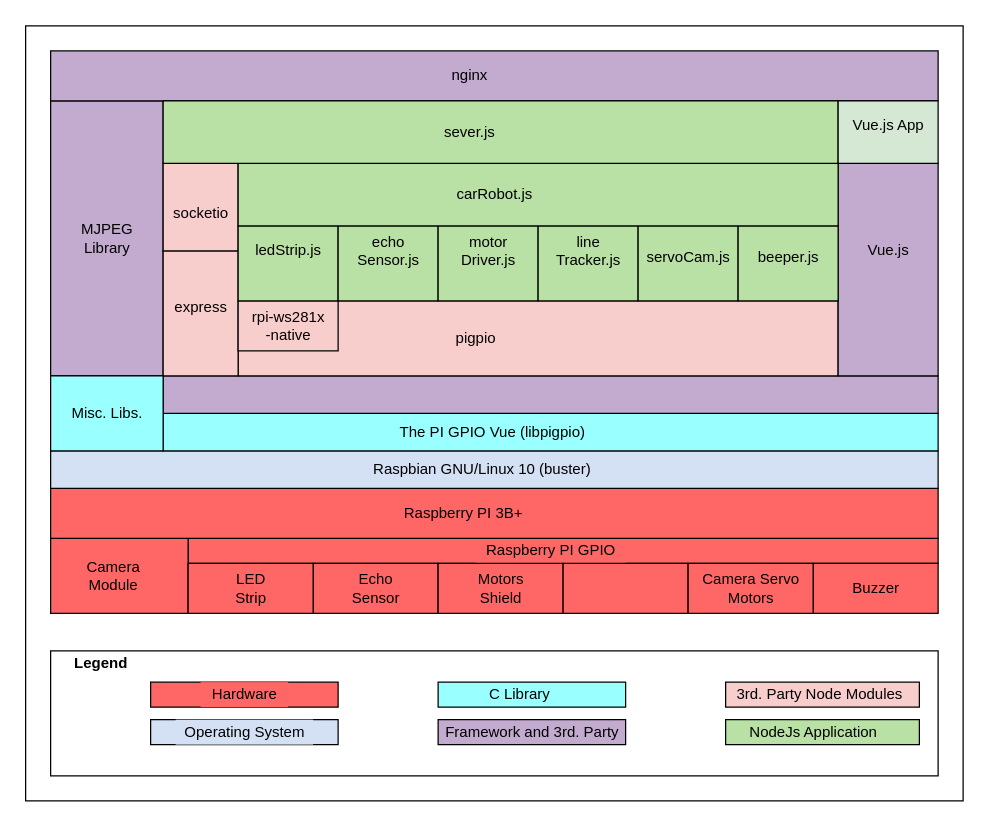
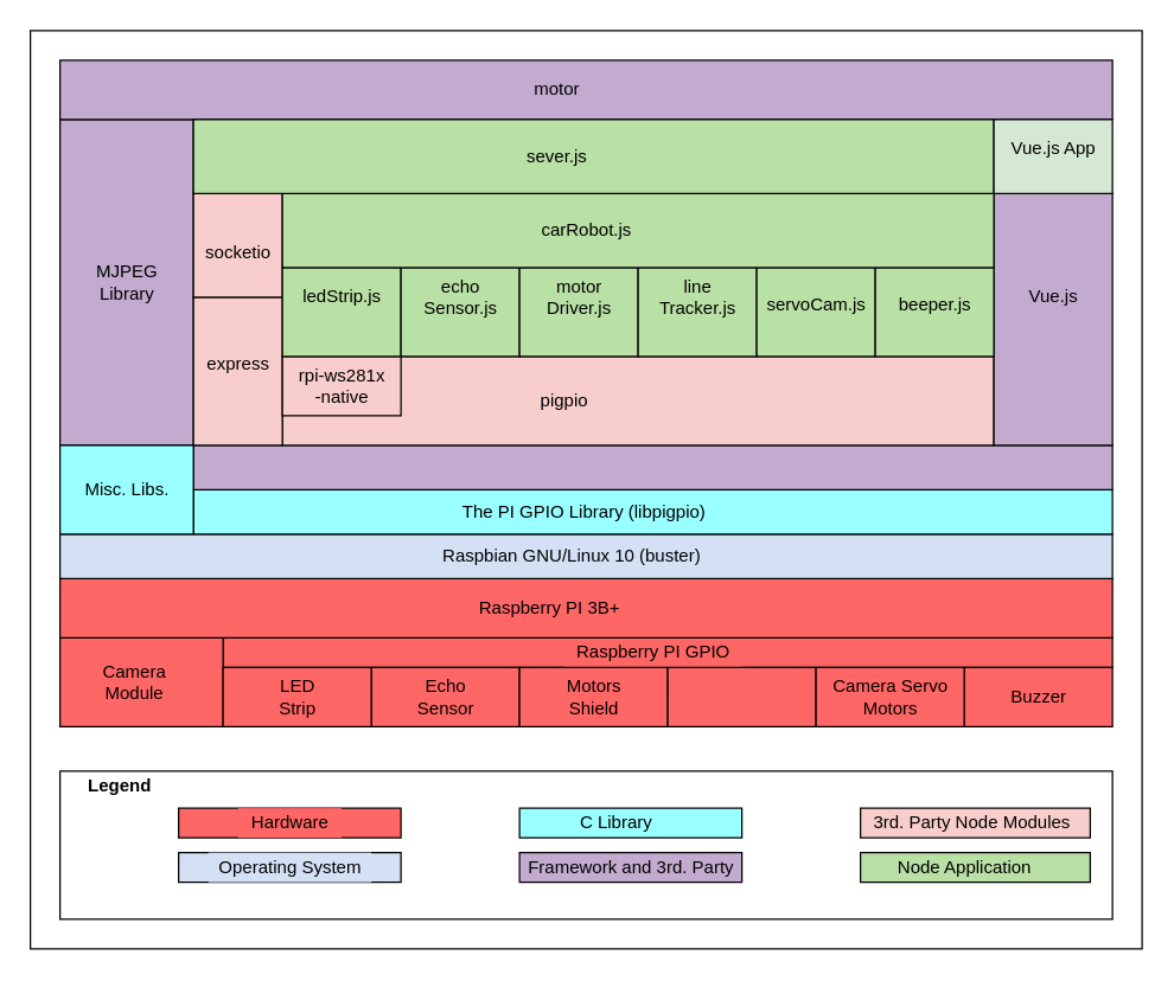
  <mxCell id="0" />
  <mxCell id="1" parent="0" />
  <mxCell id="2" value="" style="verticalLabelPosition=bottom;verticalAlign=top;html=1;shape=mxgraph.basic.rect;fillColor2=none;strokeWidth=1;size=20;indent=5;rounded=0;labelBackgroundColor=#D4E1F5;fillColor=none;" vertex="1" parent="1"><mxGeometry x="20" y="20" width="750" height="620" as="geometry" /></mxCell>
  <mxCell id="3" value="" style="verticalLabelPosition=bottom;verticalAlign=top;html=1;shape=mxgraph.basic.rect;fillColor2=none;strokeWidth=1;size=20;indent=5;rounded=0;labelBackgroundColor=#D4E1F5;fillColor=none;perimeterSpacing=0;" vertex="1" parent="1"><mxGeometry x="40" y="520" width="710" height="100" as="geometry" /></mxCell>
  <mxCell id="4" value="`" style="verticalLabelPosition=bottom;verticalAlign=top;html=1;shape=mxgraph.basic.rect;fillColor2=none;strokeWidth=1;size=20;indent=5;labelBackgroundColor=#FF6666;fillColor=#FF6666;" vertex="1" parent="1"><mxGeometry x="150" y="430" width="600" height="20" as="geometry" /></mxCell>
  <mxCell id="5" value="Raspberry PI GPIO" style="text;html=1;resizable=0;autosize=1;align=center;verticalAlign=middle;points=[];rounded=0;labelBackgroundColor=#FF6666;labelBorderColor=none;fillColor=#FF6666;" vertex="1" parent="1"><mxGeometry x="380" y="430" width="120" height="20" as="geometry" /></mxCell>
  <mxCell id="6" value="" style="verticalLabelPosition=bottom;verticalAlign=top;html=1;shape=mxgraph.basic.rect;fillColor2=none;strokeWidth=1;size=20;indent=5;labelBackgroundColor=#FF6666;fillColor=#FF6666;" vertex="1" parent="1"><mxGeometry x="40" y="430" width="110" height="60" as="geometry" /></mxCell>
  <mxCell id="7" value="Camera&lt;br&gt;Module" style="text;html=1;resizable=0;autosize=1;align=center;verticalAlign=middle;points=[];rounded=0;labelBackgroundColor=#FF6666;fillColor=#FF6666;" vertex="1" parent="1"><mxGeometry x="60" y="445" width="60" height="30" as="geometry" /></mxCell>
  <mxCell id="8" value="" style="verticalLabelPosition=bottom;verticalAlign=top;html=1;shape=mxgraph.basic.rect;fillColor2=none;strokeWidth=1;size=20;indent=5;labelBackgroundColor=#FF6666;fillColor=#FF6666;" vertex="1" parent="1"><mxGeometry x="250" y="450" width="100" height="40" as="geometry" /></mxCell>
  <mxCell id="9" value="Echo&lt;br&gt;Sensor" style="text;html=1;resizable=0;autosize=1;align=center;verticalAlign=middle;points=[];rounded=0;labelBackgroundColor=#FF6666;fillColor=#FF6666;" vertex="1" parent="1"><mxGeometry x="275" y="455" width="50" height="30" as="geometry" /></mxCell>
  <mxCell id="10" value="" style="verticalLabelPosition=bottom;verticalAlign=top;html=1;shape=mxgraph.basic.rect;fillColor2=none;strokeWidth=1;size=20;indent=5;labelBackgroundColor=#FF6666;fillColor=#FF6666;" vertex="1" parent="1"><mxGeometry x="350" y="450" width="100" height="40" as="geometry" /></mxCell>
  <mxCell id="11" value="Motors&lt;br&gt;Shield" style="text;html=1;resizable=0;autosize=1;align=center;verticalAlign=middle;points=[];rounded=0;labelBackgroundColor=#FF6666;fillColor=#FF6666;" vertex="1" parent="1"><mxGeometry x="375" y="455" width="50" height="30" as="geometry" /></mxCell>
  <mxCell id="12" value="" style="verticalLabelPosition=bottom;verticalAlign=top;html=1;shape=mxgraph.basic.rect;fillColor2=none;strokeWidth=1;size=20;indent=5;labelBackgroundColor=#FF6666;fillColor=#FF6666;" vertex="1" parent="1"><mxGeometry x="450" y="450" width="100" height="40" as="geometry" /></mxCell>
  <mxCell id="13" value="" style="verticalLabelPosition=bottom;verticalAlign=top;html=1;shape=mxgraph.basic.rect;fillColor2=none;strokeWidth=1;size=20;indent=5;labelBackgroundColor=#FF6666;fillColor=#FF6666;" vertex="1" parent="1"><mxGeometry x="150" y="450" width="100" height="40" as="geometry" /></mxCell>
  <mxCell id="14" value="LED&lt;br&gt;Strip" style="text;html=1;resizable=0;autosize=1;align=center;verticalAlign=middle;points=[];rounded=0;labelBackgroundColor=#FF6666;fillColor=#FF6666;" vertex="1" parent="1"><mxGeometry x="180" y="455" width="40" height="30" as="geometry" /></mxCell>
  <mxCell id="15" value="" style="verticalLabelPosition=bottom;verticalAlign=top;html=1;shape=mxgraph.basic.rect;fillColor2=none;strokeWidth=1;size=20;indent=5;labelBackgroundColor=#FF6666;fillColor=#FF6666;" vertex="1" parent="1"><mxGeometry x="650" y="450" width="100" height="40" as="geometry" /></mxCell>
  <mxCell id="16" value="Buzzer" style="text;html=1;resizable=0;autosize=1;align=center;verticalAlign=middle;points=[];rounded=0;labelBackgroundColor=#FF6666;fillColor=#FF6666;" vertex="1" parent="1"><mxGeometry x="675" y="460" width="50" height="20" as="geometry" /></mxCell>
  <mxCell id="17" value="" style="verticalLabelPosition=bottom;verticalAlign=top;html=1;shape=mxgraph.basic.rect;fillColor2=none;strokeWidth=1;size=20;indent=5;labelBackgroundColor=#FF6666;fillColor=#FF6666;" vertex="1" parent="1"><mxGeometry x="40" y="390" width="710" height="40" as="geometry" /></mxCell>
  <mxCell id="18" value="Raspberry PI 3B+" style="text;html=1;resizable=0;autosize=1;align=center;verticalAlign=middle;points=[];rounded=0;labelBackgroundColor=#FF6666;fillColor=#FF6666;" vertex="1" parent="1"><mxGeometry x="315" y="400" width="110" height="20" as="geometry" /></mxCell>
  <mxCell id="19" value="" style="verticalLabelPosition=bottom;verticalAlign=top;html=1;shape=mxgraph.basic.rect;fillColor2=none;strokeWidth=1;size=20;indent=5;labelBackgroundColor=#FF6666;fillColor=#FF6666;" vertex="1" parent="1"><mxGeometry x="550" y="450" width="100" height="40" as="geometry" /></mxCell>
  <mxCell id="20" value="Camera Servo&lt;br&gt;Motors" style="text;html=1;resizable=0;autosize=1;align=center;verticalAlign=middle;points=[];rounded=0;labelBackgroundColor=#FF6666;fillColor=#FF6666;" vertex="1" parent="1"><mxGeometry x="555" y="455" width="90" height="30" as="geometry" /></mxCell>
  <mxCell id="21" value="" style="verticalLabelPosition=bottom;verticalAlign=top;html=1;shape=mxgraph.basic.rect;fillColor2=none;strokeWidth=1;size=20;indent=5;rounded=0;labelBackgroundColor=#D4E1F5;fillColor=#D4E1F5;" vertex="1" parent="1"><mxGeometry x="40" y="360" width="710" height="30" as="geometry" /></mxCell>
  <mxCell id="22" value="Raspbian GNU/Linux 10 (buster)" style="text;html=1;resizable=0;autosize=1;align=center;verticalAlign=middle;points=[];rounded=0;labelBackgroundColor=#D4E1F5;fillColor=#D4E1F5;" vertex="1" parent="1"><mxGeometry x="290" y="365" width="190" height="20" as="geometry" /></mxCell>
  <mxCell id="23" value="" style="verticalLabelPosition=bottom;verticalAlign=top;html=1;shape=mxgraph.basic.rect;fillColor2=none;strokeWidth=1;size=20;indent=5;rounded=0;labelBackgroundColor=#D4E1F5;fillColor=#C3ABD0;" vertex="1" parent="1"><mxGeometry x="40" y="80" width="90" height="220" as="geometry" /></mxCell>
  <mxCell id="24" value="MJPEG&lt;br&gt;Library" style="text;html=1;resizable=0;autosize=1;align=center;verticalAlign=middle;points=[];fillColor=none;strokeColor=none;rounded=0;labelBackgroundColor=#C3ABD0;" vertex="1" parent="1"><mxGeometry x="55" y="175" width="60" height="30" as="geometry" /></mxCell>
  <mxCell id="25" value="" style="verticalLabelPosition=bottom;verticalAlign=top;html=1;shape=mxgraph.basic.rect;fillColor2=none;strokeWidth=1;size=20;indent=5;rounded=0;labelBackgroundColor=#99FFFF;fillColor=#99FFFF;" vertex="1" parent="1"><mxGeometry x="130" y="330" width="620" height="30" as="geometry" /></mxCell>
- <mxCell id="26" value="The PI GPIO Vue (libpigpio)&amp;nbsp;" style="text;html=1;resizable=0;autosize=1;align=center;verticalAlign=middle;points=[];fillColor=none;strokeColor=none;rounded=0;labelBackgroundColor=#99FFFF;" vertex="1" parent="1"><mxGeometry x="305" y="335" width="180" height="20" as="geometry" /></mxCell>
+ <mxCell id="26" value="The PI GPIO Library (libpigpio)&amp;nbsp;" style="text;html=1;resizable=0;autosize=1;align=center;verticalAlign=middle;points=[];fillColor=none;strokeColor=none;rounded=0;labelBackgroundColor=#99FFFF;" vertex="1" parent="1"><mxGeometry x="305" y="335" width="180" height="20" as="geometry" /></mxCell>
  <mxCell id="27" value="" style="verticalLabelPosition=bottom;verticalAlign=top;html=1;shape=mxgraph.basic.rect;fillColor2=none;strokeWidth=1;size=20;indent=5;rounded=0;labelBackgroundColor=#D4E1F5;fillColor=#C3ABD0;" vertex="1" parent="1"><mxGeometry x="130" y="300" width="620" height="30" as="geometry" /></mxCell>
  <mxCell id="28" value="" style="verticalLabelPosition=bottom;verticalAlign=top;html=1;shape=mxgraph.basic.rect;fillColor2=none;strokeWidth=1;size=20;indent=5;rounded=0;labelBackgroundColor=#D4E1F5;fillColor=#f8cecc;" vertex="1" parent="1"><mxGeometry x="190" y="240" width="480" height="60" as="geometry" /></mxCell>
  <mxCell id="29" value="pigpio" style="text;html=1;resizable=0;autosize=1;align=center;verticalAlign=middle;points=[];fillColor=none;strokeColor=none;rounded=0;labelBackgroundColor=#F8CECC;" vertex="1" parent="1"><mxGeometry x="355" y="260" width="50" height="20" as="geometry" /></mxCell>
  <mxCell id="30" value="" style="verticalLabelPosition=bottom;verticalAlign=top;html=1;shape=mxgraph.basic.rect;fillColor2=none;strokeWidth=1;size=20;indent=5;rounded=0;labelBackgroundColor=#D4E1F5;fillColor=#f8cecc;" vertex="1" parent="1"><mxGeometry x="130" y="200" width="60" height="100" as="geometry" /></mxCell>
  <mxCell id="31" value="express" style="text;html=1;resizable=0;autosize=1;align=center;verticalAlign=middle;points=[];fillColor=none;strokeColor=none;rounded=0;labelBackgroundColor=#F8CECC;" vertex="1" parent="1"><mxGeometry x="130" y="235" width="60" height="20" as="geometry" /></mxCell>
  <mxCell id="32" value="" style="verticalLabelPosition=bottom;verticalAlign=top;html=1;shape=mxgraph.basic.rect;fillColor2=none;strokeWidth=1;size=20;indent=5;rounded=0;labelBackgroundColor=#D4E1F5;fillColor=#f8cecc;" vertex="1" parent="1"><mxGeometry x="130" y="130" width="60" height="70" as="geometry" /></mxCell>
  <mxCell id="33" value="socketio" style="text;html=1;resizable=0;autosize=1;align=center;verticalAlign=middle;points=[];fillColor=none;strokeColor=none;rounded=0;labelBackgroundColor=#F8CECC;" vertex="1" parent="1"><mxGeometry x="130" y="160" width="60" height="20" as="geometry" /></mxCell>
  <mxCell id="34" value="" style="verticalLabelPosition=bottom;verticalAlign=top;html=1;shape=mxgraph.basic.rect;fillColor2=none;strokeWidth=1;size=20;indent=5;rounded=0;labelBackgroundColor=#D4E1F5;fillColor=#f8cecc;" vertex="1" parent="1"><mxGeometry x="190" y="240" width="80" height="40" as="geometry" /></mxCell>
  <mxCell id="35" value="rpi-ws281x&lt;br&gt;-native" style="text;html=1;resizable=0;autosize=1;align=center;verticalAlign=middle;points=[];fillColor=none;strokeColor=none;rounded=0;labelBackgroundColor=#F8CECC;" vertex="1" parent="1"><mxGeometry x="195" y="245" width="70" height="30" as="geometry" /></mxCell>
  <mxCell id="36" value="" style="verticalLabelPosition=bottom;verticalAlign=top;html=1;shape=mxgraph.basic.rect;fillColor2=none;strokeWidth=1;size=20;indent=5;rounded=0;labelBackgroundColor=#D4E1F5;fillColor=#C3ABD0;" vertex="1" parent="1"><mxGeometry x="670" y="130" width="80" height="170" as="geometry" /></mxCell>
  <mxCell id="37" value="Vue.js" style="text;html=1;resizable=0;autosize=1;align=center;verticalAlign=middle;points=[];fillColor=none;strokeColor=none;rounded=0;labelBackgroundColor=#C3ABD0;" vertex="1" parent="1"><mxGeometry x="685" y="190" width="50" height="20" as="geometry" /></mxCell>
  <mxCell id="38" value="" style="verticalLabelPosition=bottom;verticalAlign=top;html=1;shape=mxgraph.basic.rect;fillColor2=none;strokeWidth=1;size=20;indent=5;rounded=0;labelBackgroundColor=#D4E1F5;fillColor=#B9E0A5;" vertex="1" parent="1"><mxGeometry x="190" y="180" width="80" height="60" as="geometry" /></mxCell>
  <mxCell id="39" value="ledStrip.js" style="text;html=1;resizable=0;autosize=1;align=center;verticalAlign=middle;points=[];fillColor=none;strokeColor=none;rounded=0;labelBackgroundColor=#B9E0A5;" vertex="1" parent="1"><mxGeometry x="195" y="190" width="70" height="20" as="geometry" /></mxCell>
  <mxCell id="40" value="" style="verticalLabelPosition=bottom;verticalAlign=top;html=1;shape=mxgraph.basic.rect;fillColor2=none;strokeWidth=1;size=20;indent=5;rounded=0;labelBackgroundColor=#D4E1F5;fillColor=#B9E0A5;" vertex="1" parent="1"><mxGeometry x="270" y="180" width="80" height="60" as="geometry" /></mxCell>
  <mxCell id="41" value="echo&lt;br&gt;Sensor.js" style="text;html=1;resizable=0;autosize=1;align=center;verticalAlign=middle;points=[];fillColor=none;strokeColor=none;rounded=0;labelBackgroundColor=#B9E0A5;" vertex="1" parent="1"><mxGeometry x="280" y="185" width="60" height="30" as="geometry" /></mxCell>
  <mxCell id="42" value="" style="verticalLabelPosition=bottom;verticalAlign=top;html=1;shape=mxgraph.basic.rect;fillColor2=none;strokeWidth=1;size=20;indent=5;rounded=0;labelBackgroundColor=#D4E1F5;fillColor=#B9E0A5;" vertex="1" parent="1"><mxGeometry x="350" y="180" width="80" height="60" as="geometry" /></mxCell>
  <mxCell id="43" value="motor&lt;br&gt;Driver.js" style="text;html=1;resizable=0;autosize=1;align=center;verticalAlign=middle;points=[];fillColor=none;strokeColor=none;rounded=0;labelBackgroundColor=#B9E0A5;" vertex="1" parent="1"><mxGeometry x="360" y="185" width="60" height="30" as="geometry" /></mxCell>
  <mxCell id="44" value="" style="verticalLabelPosition=bottom;verticalAlign=top;html=1;shape=mxgraph.basic.rect;fillColor2=none;strokeWidth=1;size=20;indent=5;rounded=0;labelBackgroundColor=#D4E1F5;fillColor=#B9E0A5;" vertex="1" parent="1"><mxGeometry x="430" y="180" width="80" height="60" as="geometry" /></mxCell>
  <mxCell id="45" value="line&lt;br&gt;Tracker.js" style="text;html=1;resizable=0;autosize=1;align=center;verticalAlign=middle;points=[];fillColor=none;strokeColor=none;rounded=0;labelBackgroundColor=#B9E0A5;" vertex="1" parent="1"><mxGeometry x="435" y="185" width="70" height="30" as="geometry" /></mxCell>
  <mxCell id="46" value="" style="verticalLabelPosition=bottom;verticalAlign=top;html=1;shape=mxgraph.basic.rect;fillColor2=none;strokeWidth=1;size=20;indent=5;rounded=0;labelBackgroundColor=#D4E1F5;fillColor=#B9E0A5;" vertex="1" parent="1"><mxGeometry x="510" y="180" width="80" height="60" as="geometry" /></mxCell>
  <mxCell id="47" value="servoCam.js" style="text;html=1;resizable=0;autosize=1;align=center;verticalAlign=middle;points=[];fillColor=none;strokeColor=none;rounded=0;labelBackgroundColor=#B9E0A5;" vertex="1" parent="1"><mxGeometry x="510" y="195" width="80" height="20" as="geometry" /></mxCell>
  <mxCell id="48" value="" style="verticalLabelPosition=bottom;verticalAlign=top;html=1;shape=mxgraph.basic.rect;fillColor2=none;strokeWidth=1;size=20;indent=5;rounded=0;labelBackgroundColor=#D4E1F5;fillColor=#B9E0A5;" vertex="1" parent="1"><mxGeometry x="590" y="180" width="80" height="60" as="geometry" /></mxCell>
  <mxCell id="49" value="beeper.js" style="text;html=1;resizable=0;autosize=1;align=center;verticalAlign=middle;points=[];fillColor=none;strokeColor=none;rounded=0;labelBackgroundColor=#B9E0A5;" vertex="1" parent="1"><mxGeometry x="600" y="195" width="60" height="20" as="geometry" /></mxCell>
  <mxCell id="50" value="" style="verticalLabelPosition=bottom;verticalAlign=top;html=1;shape=mxgraph.basic.rect;fillColor2=none;strokeWidth=1;size=20;indent=5;rounded=0;labelBackgroundColor=#D4E1F5;fillColor=#B9E0A5;" vertex="1" parent="1"><mxGeometry x="190" y="130" width="480" height="50" as="geometry" /></mxCell>
  <mxCell id="51" value="carRobot.js" style="text;html=1;resizable=0;autosize=1;align=center;verticalAlign=middle;points=[];fillColor=none;strokeColor=none;rounded=0;labelBackgroundColor=#B9E0A5;" vertex="1" parent="1"><mxGeometry x="355" y="145" width="80" height="20" as="geometry" /></mxCell>
  <mxCell id="52" value="" style="verticalLabelPosition=bottom;verticalAlign=top;html=1;shape=mxgraph.basic.rect;fillColor2=none;strokeWidth=1;size=20;indent=5;rounded=0;labelBackgroundColor=#D4E1F5;fillColor=#C3ABD0;" vertex="1" parent="1"><mxGeometry x="40" y="40" width="710" height="40" as="geometry" /></mxCell>
  <mxCell id="53" value="" style="verticalLabelPosition=bottom;verticalAlign=top;html=1;shape=mxgraph.basic.rect;fillColor2=none;strokeWidth=1;size=20;indent=5;rounded=0;labelBackgroundColor=#D4E1F5;fillColor=#B9E0A5;labelBorderColor=none;" vertex="1" parent="1"><mxGeometry x="130" y="80" width="540" height="50" as="geometry" /></mxCell>
  <mxCell id="54" value="sever.js" style="text;html=1;resizable=0;autosize=1;align=center;verticalAlign=middle;points=[];fillColor=none;strokeColor=none;rounded=0;labelBackgroundColor=#B9E0A5;" vertex="1" parent="1"><mxGeometry x="345" y="95" width="60" height="20" as="geometry" /></mxCell>
- <mxCell id="55" value="nginx" style="text;html=1;resizable=0;autosize=1;align=center;verticalAlign=middle;points=[];fillColor=none;strokeColor=none;rounded=0;labelBackgroundColor=#C3ABD0;" vertex="1" parent="1"><mxGeometry x="355" y="50" width="40" height="20" as="geometry" /></mxCell>
+ <mxCell id="55" value="motor" style="text;html=1;resizable=0;autosize=1;align=center;verticalAlign=middle;points=[];fillColor=none;strokeColor=none;rounded=0;labelBackgroundColor=#C3ABD0;" vertex="1" parent="1"><mxGeometry x="355" y="50" width="40" height="20" as="geometry" /></mxCell>
  <mxCell id="56" value="" style="verticalLabelPosition=bottom;verticalAlign=top;html=1;shape=mxgraph.basic.rect;fillColor2=none;strokeWidth=1;size=20;indent=5;labelBackgroundColor=#D5E8D4;fillColor=#FF6666;" vertex="1" parent="1"><mxGeometry x="120" y="545" width="150" height="20" as="geometry" /></mxCell>
  <mxCell id="57" value="Hardware" style="text;html=1;resizable=0;autosize=1;align=center;verticalAlign=middle;points=[];rounded=0;labelBackgroundColor=#FF6666;fillColor=#FF6666;labelBorderColor=none;" vertex="1" parent="1"><mxGeometry x="160" y="545" width="70" height="20" as="geometry" /></mxCell>
  <mxCell id="58" value="" style="verticalLabelPosition=bottom;verticalAlign=top;html=1;shape=mxgraph.basic.rect;fillColor2=none;strokeWidth=1;size=20;indent=5;rounded=0;labelBackgroundColor=#D4E1F5;fillColor=#D4E1F5;" vertex="1" parent="1"><mxGeometry x="120" y="575" width="150" height="20" as="geometry" /></mxCell>
  <mxCell id="59" value="Operating System" style="text;html=1;resizable=0;autosize=1;align=center;verticalAlign=middle;points=[];rounded=0;labelBackgroundColor=#D4E1F5;fillColor=#D4E1F5;" vertex="1" parent="1"><mxGeometry x="140" y="575" width="110" height="20" as="geometry" /></mxCell>
  <mxCell id="60" value="" style="verticalLabelPosition=bottom;verticalAlign=top;html=1;shape=mxgraph.basic.rect;fillColor2=none;strokeWidth=1;size=20;indent=5;rounded=0;labelBackgroundColor=#99FFFF;fillColor=#99FFFF;" vertex="1" parent="1"><mxGeometry x="350" y="545" width="150" height="20" as="geometry" /></mxCell>
  <mxCell id="61" value="C Library" style="text;html=1;resizable=0;autosize=1;align=center;verticalAlign=middle;points=[];fillColor=none;strokeColor=none;rounded=0;labelBackgroundColor=#99FFFF;" vertex="1" parent="1"><mxGeometry x="385" y="545" width="60" height="20" as="geometry" /></mxCell>
  <mxCell id="62" value="" style="verticalLabelPosition=bottom;verticalAlign=top;html=1;shape=mxgraph.basic.rect;fillColor2=none;strokeWidth=1;size=20;indent=5;rounded=0;labelBackgroundColor=#D4E1F5;fillColor=#C3ABD0;" vertex="1" parent="1"><mxGeometry x="350" y="575" width="150" height="20" as="geometry" /></mxCell>
  <mxCell id="63" value="Framework and 3rd. Party" style="text;html=1;resizable=0;autosize=1;align=center;verticalAlign=middle;points=[];fillColor=none;strokeColor=none;rounded=0;labelBackgroundColor=#C3ABD0;" vertex="1" parent="1"><mxGeometry x="350" y="575" width="150" height="20" as="geometry" /></mxCell>
  <mxCell id="64" value="" style="verticalLabelPosition=bottom;verticalAlign=top;html=1;shape=mxgraph.basic.rect;fillColor2=none;strokeWidth=1;size=20;indent=5;rounded=0;labelBackgroundColor=#D4E1F5;fillColor=#f8cecc;" vertex="1" parent="1"><mxGeometry x="580" y="545" width="155" height="20" as="geometry" /></mxCell>
  <mxCell id="65" value="3rd. Party Node Modules" style="text;html=1;resizable=0;autosize=1;align=center;verticalAlign=middle;points=[];fillColor=none;strokeColor=none;rounded=0;labelBackgroundColor=#F8CECC;" vertex="1" parent="1"><mxGeometry x="580" y="545" width="150" height="20" as="geometry" /></mxCell>
  <mxCell id="66" value="" style="verticalLabelPosition=bottom;verticalAlign=top;html=1;shape=mxgraph.basic.rect;fillColor2=none;strokeWidth=1;size=20;indent=5;rounded=0;labelBackgroundColor=#D4E1F5;fillColor=#B9E0A5;" vertex="1" parent="1"><mxGeometry x="580" y="575" width="155" height="20" as="geometry" /></mxCell>
- <mxCell id="67" value="NodeJs Application" style="text;html=1;resizable=0;autosize=1;align=center;verticalAlign=middle;points=[];fillColor=none;strokeColor=none;rounded=0;labelBackgroundColor=#B9E0A5;" vertex="1" parent="1"><mxGeometry x="590" y="575" width="120" height="20" as="geometry" /></mxCell>
+ <mxCell id="67" value="Node Application" style="text;html=1;resizable=0;autosize=1;align=center;verticalAlign=middle;points=[];fillColor=none;strokeColor=none;rounded=0;labelBackgroundColor=#B9E0A5;" vertex="1" parent="1"><mxGeometry x="590" y="575" width="120" height="20" as="geometry" /></mxCell>
  <mxCell id="68" value="Legend" style="text;html=1;resizable=0;autosize=1;align=center;verticalAlign=middle;points=[];fillColor=none;strokeColor=none;rounded=0;labelBackgroundColor=#FFFFFF;fontStyle=1" vertex="1" parent="1"><mxGeometry x="50" y="520" width="60" height="20" as="geometry" /></mxCell>
  <mxCell id="69" value="" style="verticalLabelPosition=bottom;verticalAlign=top;html=1;shape=mxgraph.basic.rect;fillColor2=none;strokeWidth=1;size=20;indent=5;rounded=0;labelBackgroundColor=#99FFFF;fillColor=#99FFFF;" vertex="1" parent="1"><mxGeometry x="40" y="300" width="90" height="60" as="geometry" /></mxCell>
  <mxCell id="70" value="Misc. Libs." style="text;html=1;resizable=0;autosize=1;align=center;verticalAlign=middle;points=[];fillColor=none;strokeColor=none;rounded=0;labelBackgroundColor=#99FFFF;" vertex="1" parent="1"><mxGeometry x="50" y="320" width="70" height="20" as="geometry" /></mxCell>
  <mxCell id="71" value="" style="verticalLabelPosition=bottom;verticalAlign=top;html=1;shape=mxgraph.basic.rect;fillColor2=none;strokeWidth=1;size=20;indent=5;rounded=0;labelBackgroundColor=#D4E1F5;fillColor=#D5E8D4;" vertex="1" parent="1"><mxGeometry x="670" y="80" width="80" height="50" as="geometry" /></mxCell>
  <mxCell id="72" value="Vue.js App" style="text;html=1;resizable=0;autosize=1;align=center;verticalAlign=middle;points=[];fillColor=none;strokeColor=none;rounded=0;labelBackgroundColor=#D5E8D4;" vertex="1" parent="1"><mxGeometry x="675" y="90" width="70" height="20" as="geometry" /></mxCell>
